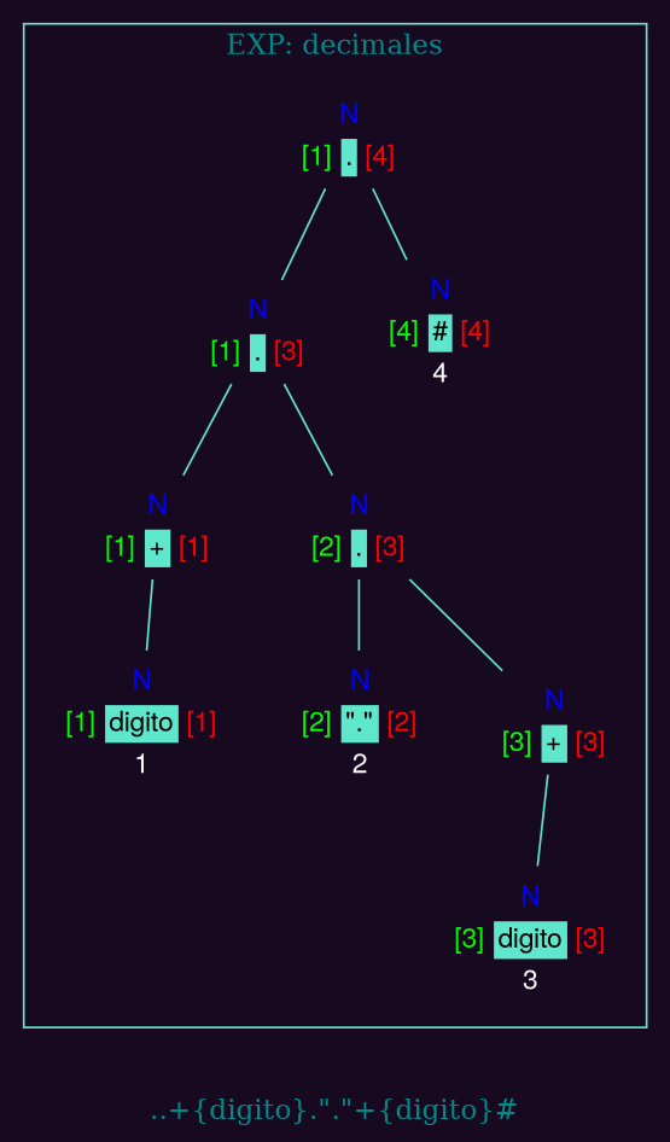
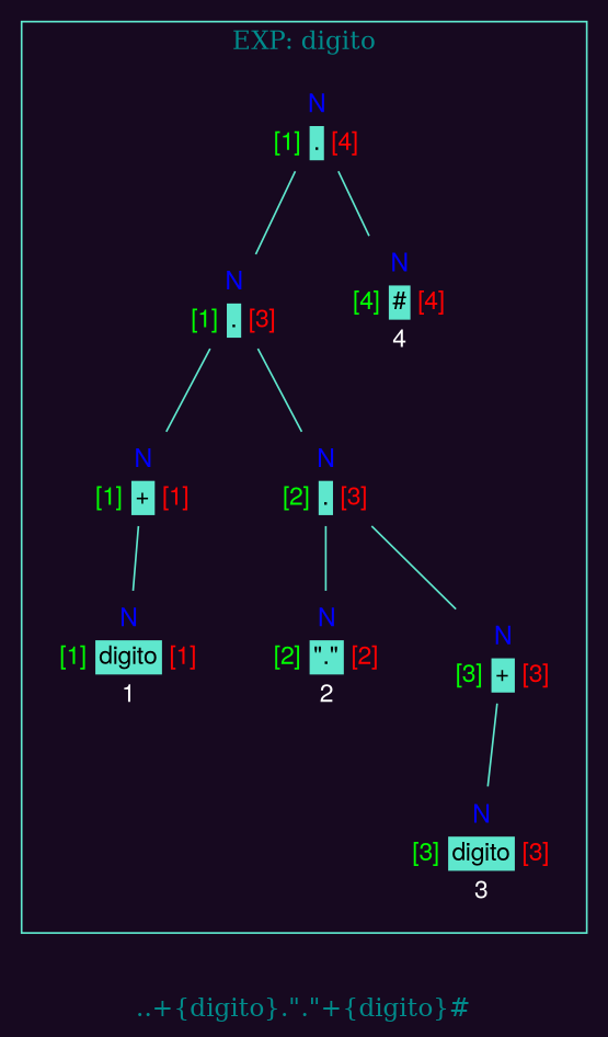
  graph {
    bgcolor="#170920"
    fontcolor=cyan4
    label="..+{digito}.\".\"+{digito}#"
    node [fontname="Helvetica,Arial,sans-serif" shape=none]
    edge [color="#5ee7cd"]
    n1 [label=<                 <table border="0">                     <tr><td colspan="3"><font color="blue">N</font></td></tr>                     <tr><td><font color="green">[1]</font></td>                     <td bgcolor="#5ee7cd"><font color="black">.</font></td>                     <td ><font color="red">[4]</font></td></tr>                 </table>             >]
    n2 [label=<                 <table border="0">                     <tr><td colspan="3"><font color="blue">N</font></td></tr>                     <tr><td><font color="green">[1]</font></td>                     <td bgcolor="#5ee7cd"><font color="black">.</font></td>                     <td ><font color="red">[3]</font></td></tr>                 </table>             >]
    n3 [label=<                 <table border="0">                     <tr><td colspan="3"><font color="blue">N</font></td></tr>                     <tr><td><font color="green">[4]</font></td>                     <td bgcolor="#5ee7cd"><font color="black">#</font></td>                     <td ><font color="red">[4]</font></td></tr>                     <tr><td colspan="3"><font color="white">4</font></td></tr>                 </table>             >]
    n4 [label=<                 <table border="0">                     <tr><td colspan="3"><font color="blue">N</font></td></tr>                     <tr><td><font color="green">[1]</font></td>                     <td bgcolor="#5ee7cd"><font color="black">+</font></td>                     <td ><font color="red">[1]</font></td></tr>                 </table>             >]
    n5 [label=<                 <table border="0">                     <tr><td colspan="3"><font color="blue">N</font></td></tr>                     <tr><td><font color="green">[2]</font></td>                     <td bgcolor="#5ee7cd"><font color="black">.</font></td>                     <td ><font color="red">[3]</font></td></tr>                 </table>             >]
    n6 [label=<                 <table border="0">                     <tr><td colspan="3"><font color="blue">N</font></td></tr>                     <tr><td><font color="green">[1]</font></td>                     <td bgcolor="#5ee7cd"><font color="black">digito</font></td>                     <td ><font color="red">[1]</font></td></tr>                     <tr><td colspan="3"><font color="white">1</font></td></tr>                 </table>             >]
    n7 [label=<                 <table border="0">                     <tr><td colspan="3"><font color="blue">N</font></td></tr>                     <tr><td><font color="green">[2]</font></td>                     <td bgcolor="#5ee7cd"><font color="black">"."</font></td>                     <td ><font color="red">[2]</font></td></tr>                     <tr><td colspan="3"><font color="white">2</font></td></tr>                 </table>             >]
    n8 [label=<                 <table border="0">                     <tr><td colspan="3"><font color="blue">N</font></td></tr>                     <tr><td><font color="green">[3]</font></td>                     <td bgcolor="#5ee7cd"><font color="black">+</font></td>                     <td ><font color="red">[3]</font></td></tr>                 </table>             >]
    n9 [label=<                 <table border="0">                     <tr><td colspan="3"><font color="blue">N</font></td></tr>                     <tr><td><font color="green">[3]</font></td>                     <td bgcolor="#5ee7cd"><font color="black">digito</font></td>                     <td ><font color="red">[3]</font></td></tr>                     <tr><td colspan="3"><font color="white">3</font></td></tr>                 </table>             >]
    subgraph cluster_1 {
      color="#5ee7cd"
-     label="EXP: decimales"
+     label="EXP: digito"
      n1
      n2
      n3
      n4
      n5
      n6
      n7
      n8
      n9
    }
    n1 -- n2
    n1 -- n3
    n2 -- n4
    n2 -- n5
    n4 -- n6
    n5 -- n7
    n5 -- n8
    n8 -- n9
  }
